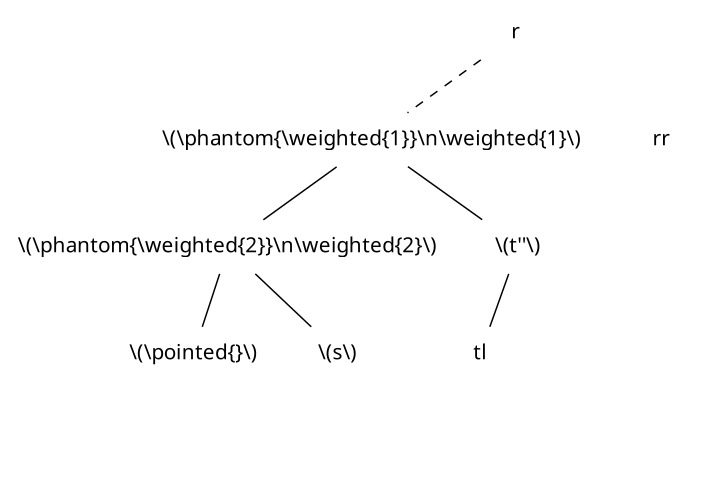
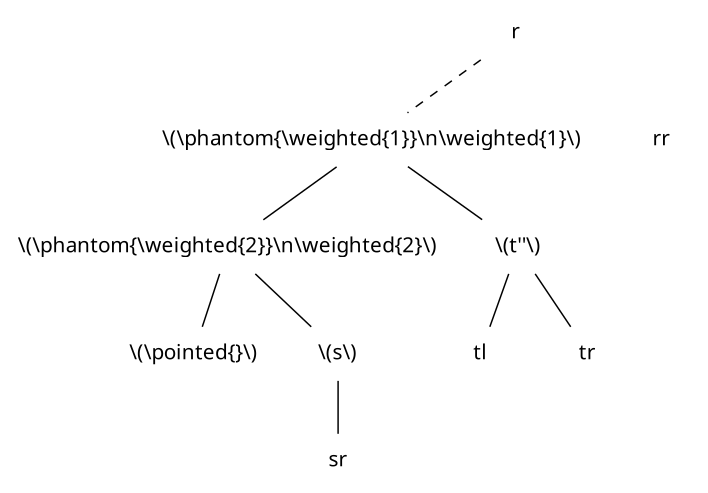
  graph {
    fontname="Noto Sans"
    splines=false
    node [fontname="Noto Sans" shape=none]
    edge [fontname="Noto Sans"]
    n1 [label="\\(\\phantom{\\weighted{1}}\\n\\weighted{1}\\)"]
    r
    rr
    n4 [label="\\(\\phantom{\\weighted{2}}\\n\\weighted{2}\\)"]
    n5 [label="\\(t''\\)"]
    n6 [label="\\(\\pointed{}\\)"]
    n7 [label="\\(s\\)"]
    tl
+   tr
+   sr
    n1 -- n4
    n1 -- n5
    r -- n1 [style=dashed]
    r -- rr [style=invis]
    n4 -- n6
    n4 -- n7
    n5 -- tl
+   n5 -- tr
+   n7 -- sr
  }
